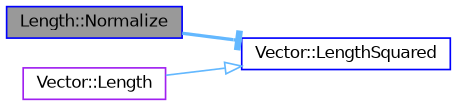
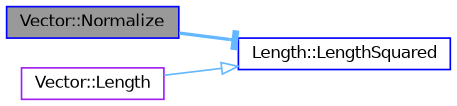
  digraph {
    rankdir=LR
    node [color=blue fillcolor=white fontname=Helvetica fontsize=10 shape=box style=filled]
    edge [color=steelblue1 fontname=Helvetica fontsize=10 labelfontname=Helvetica labelfontsize=10]
-   n1 [fillcolor=grey60 fontcolor=black height=0.2 label="Length::Normalize" width=0.4]
-   n2 [height=0.2 label="Vector::LengthSquared" width=0.4]
+   n1 [fillcolor=grey60 fontcolor=black height=0.2 label="Vector::Normalize" width=0.4]
+   n2 [height=0.2 label="Length::LengthSquared" width=0.4]
    n3 [color=purple height=0.2 label="Vector::Length" width=0.4]
    n1 -> n2 [arrowhead=tee style=bold]
    n3 -> n2 [arrowhead=onormal style=solid]
  }
